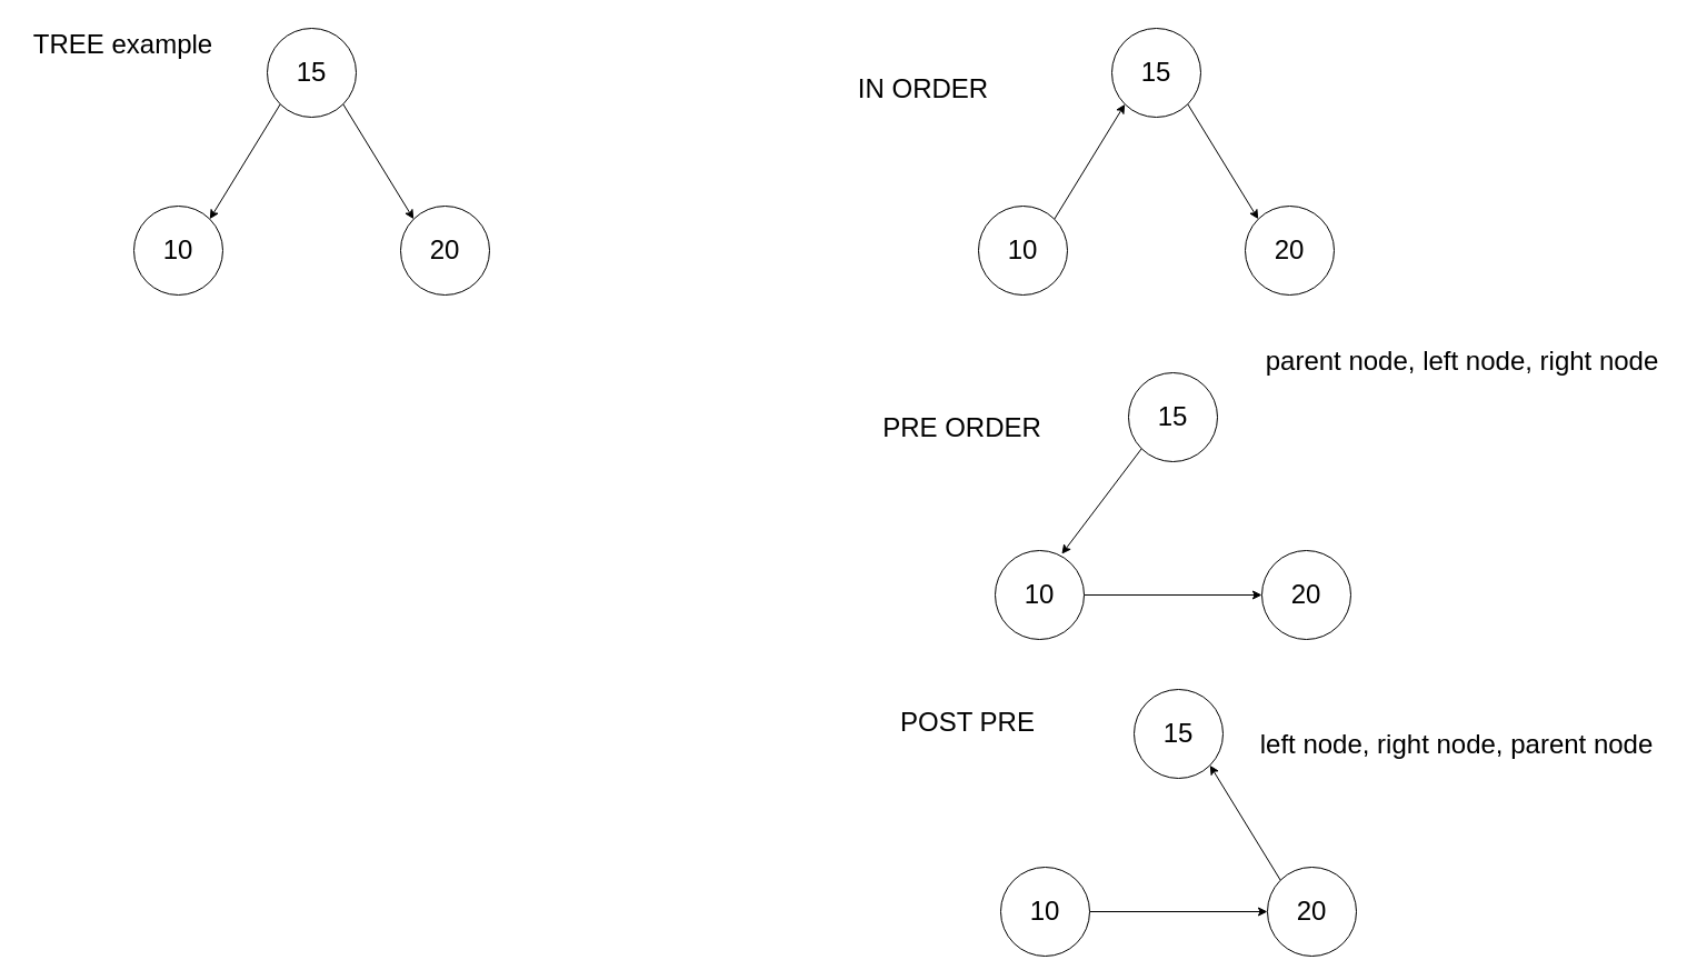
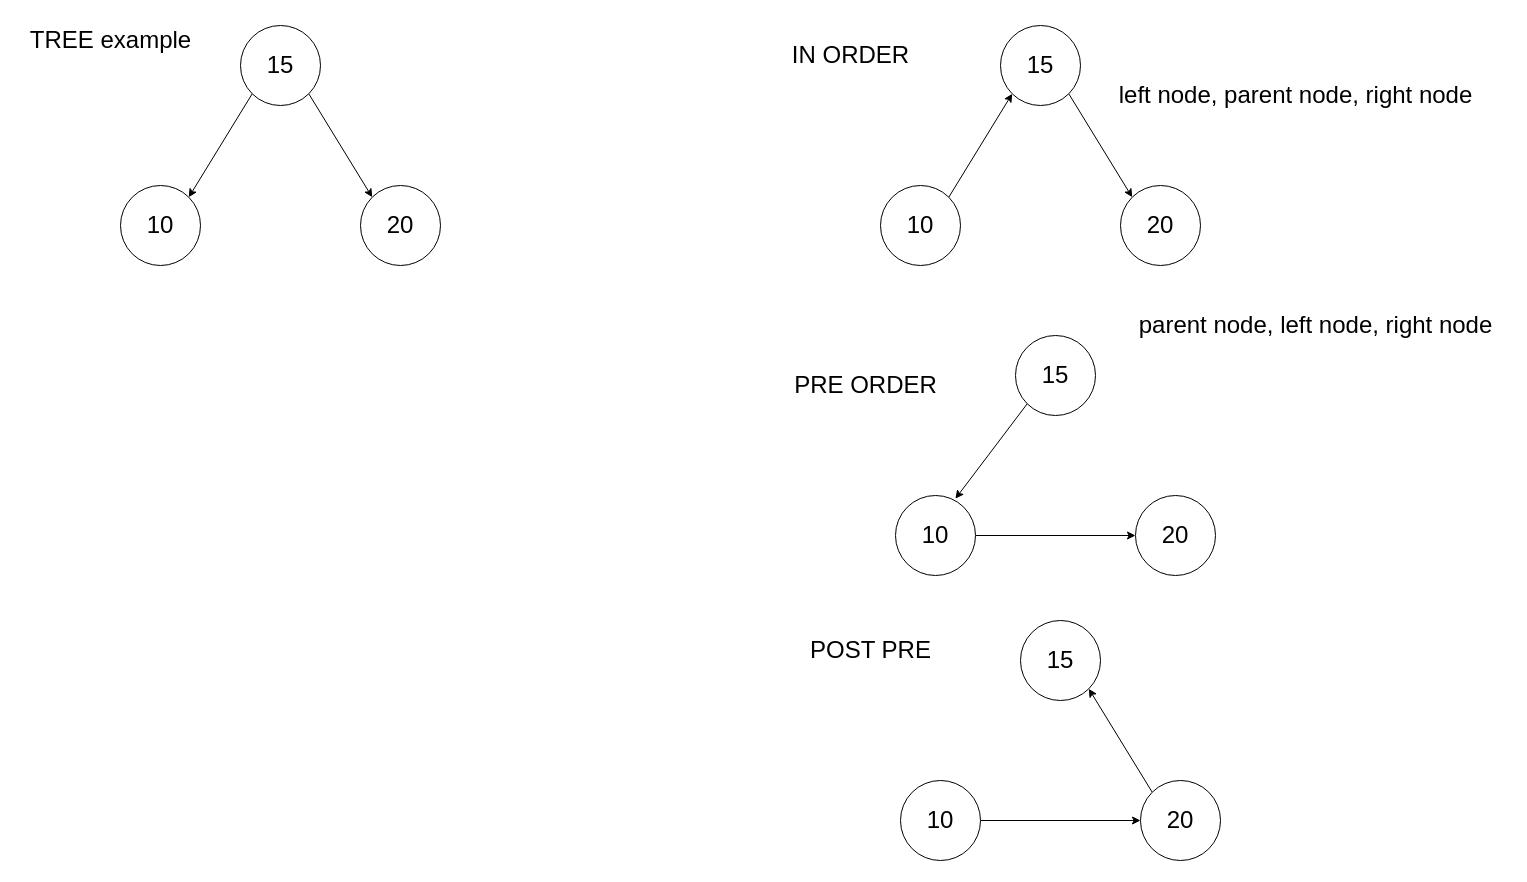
  <mxCell id="0" />
  <mxCell id="1" parent="0" />
  <mxCell id="2" style="edgeStyle=none;html=1;exitX=1;exitY=1;exitDx=0;exitDy=0;entryX=0;entryY=0;entryDx=0;entryDy=0;fontSize=24;" edge="1" parent="1" source="4" target="6"><mxGeometry relative="1" as="geometry" /></mxCell>
  <mxCell id="3" style="edgeStyle=none;html=1;exitX=0;exitY=1;exitDx=0;exitDy=0;entryX=1;entryY=0;entryDx=0;entryDy=0;fontSize=24;" edge="1" parent="1" source="4" target="5"><mxGeometry relative="1" as="geometry" /></mxCell>
  <mxCell id="4" value="&lt;font style=&quot;font-size: 24px;&quot;&gt;15&lt;/font&gt;" style="ellipse;whiteSpace=wrap;html=1;aspect=fixed;" vertex="1" parent="1"><mxGeometry x="240" y="25" width="80" height="80" as="geometry" /></mxCell>
  <mxCell id="5" value="&lt;font style=&quot;font-size: 24px;&quot;&gt;10&lt;/font&gt;" style="ellipse;whiteSpace=wrap;html=1;aspect=fixed;" vertex="1" parent="1"><mxGeometry x="120" y="185" width="80" height="80" as="geometry" /></mxCell>
  <mxCell id="6" value="&lt;font style=&quot;font-size: 24px;&quot;&gt;20&lt;/font&gt;" style="ellipse;whiteSpace=wrap;html=1;aspect=fixed;" vertex="1" parent="1"><mxGeometry x="360" y="185" width="80" height="80" as="geometry" /></mxCell>
  <mxCell id="7" value="TREE example" style="text;html=1;align=center;verticalAlign=middle;resizable=0;points=[];autosize=1;strokeColor=none;fillColor=none;fontSize=24;" vertex="1" parent="1"><mxGeometry x="20" y="20" width="180" height="40" as="geometry" /></mxCell>
  <mxCell id="8" style="edgeStyle=none;html=1;exitX=0;exitY=1;exitDx=0;exitDy=0;entryX=0.749;entryY=0.04;entryDx=0;entryDy=0;entryPerimeter=0;fontSize=24;" edge="1" parent="1" source="9" target="11"><mxGeometry relative="1" as="geometry" /></mxCell>
  <mxCell id="9" value="&lt;font style=&quot;font-size: 24px;&quot;&gt;15&lt;/font&gt;" style="ellipse;whiteSpace=wrap;html=1;aspect=fixed;" vertex="1" parent="1"><mxGeometry x="1015" y="335" width="80" height="80" as="geometry" /></mxCell>
  <mxCell id="10" style="edgeStyle=none;html=1;exitX=1;exitY=0.5;exitDx=0;exitDy=0;entryX=0;entryY=0.5;entryDx=0;entryDy=0;fontSize=24;" edge="1" parent="1" source="11" target="12"><mxGeometry relative="1" as="geometry" /></mxCell>
  <mxCell id="11" value="&lt;font style=&quot;font-size: 24px;&quot;&gt;10&lt;/font&gt;" style="ellipse;whiteSpace=wrap;html=1;aspect=fixed;" vertex="1" parent="1"><mxGeometry x="895" y="495" width="80" height="80" as="geometry" /></mxCell>
  <mxCell id="12" value="&lt;font style=&quot;font-size: 24px;&quot;&gt;20&lt;/font&gt;" style="ellipse;whiteSpace=wrap;html=1;aspect=fixed;" vertex="1" parent="1"><mxGeometry x="1135" y="495" width="80" height="80" as="geometry" /></mxCell>
  <mxCell id="13" value="PRE ORDER" style="text;html=1;align=center;verticalAlign=middle;resizable=0;points=[];autosize=1;strokeColor=none;fillColor=none;fontSize=24;" vertex="1" parent="1"><mxGeometry x="780" y="365" width="170" height="40" as="geometry" /></mxCell>
  <mxCell id="14" value="&lt;font style=&quot;font-size: 24px;&quot;&gt;15&lt;/font&gt;" style="ellipse;whiteSpace=wrap;html=1;aspect=fixed;" vertex="1" parent="1"><mxGeometry x="1020" y="620" width="80" height="80" as="geometry" /></mxCell>
  <mxCell id="15" style="edgeStyle=none;html=1;exitX=1;exitY=0.5;exitDx=0;exitDy=0;entryX=0;entryY=0.5;entryDx=0;entryDy=0;fontSize=24;" edge="1" parent="1" source="16" target="18"><mxGeometry relative="1" as="geometry" /></mxCell>
  <mxCell id="16" value="&lt;font style=&quot;font-size: 24px;&quot;&gt;10&lt;/font&gt;" style="ellipse;whiteSpace=wrap;html=1;aspect=fixed;" vertex="1" parent="1"><mxGeometry x="900" y="780" width="80" height="80" as="geometry" /></mxCell>
  <mxCell id="17" style="edgeStyle=none;html=1;exitX=0;exitY=0;exitDx=0;exitDy=0;entryX=1;entryY=1;entryDx=0;entryDy=0;fontSize=24;" edge="1" parent="1" source="18" target="14"><mxGeometry relative="1" as="geometry" /></mxCell>
  <mxCell id="18" value="&lt;font style=&quot;font-size: 24px;&quot;&gt;20&lt;/font&gt;" style="ellipse;whiteSpace=wrap;html=1;aspect=fixed;" vertex="1" parent="1"><mxGeometry x="1140" y="780" width="80" height="80" as="geometry" /></mxCell>
  <mxCell id="19" value="POST PRE" style="text;html=1;align=center;verticalAlign=middle;resizable=0;points=[];autosize=1;strokeColor=none;fillColor=none;fontSize=24;" vertex="1" parent="1"><mxGeometry x="780" y="630" width="180" height="40" as="geometry" /></mxCell>
  <mxCell id="20" value="parent node, left node, right node" style="text;html=1;align=center;verticalAlign=middle;resizable=0;points=[];autosize=1;strokeColor=none;fillColor=none;fontSize=24;" vertex="1" parent="1"><mxGeometry x="1125" y="305" width="380" height="40" as="geometry" /></mxCell>
- <mxCell id="21" value="left node, right node, parent node" style="text;html=1;align=center;verticalAlign=middle;resizable=0;points=[];autosize=1;strokeColor=none;fillColor=none;fontSize=24;" vertex="1" parent="1"><mxGeometry x="1120" y="650" width="380" height="40" as="geometry" /></mxCell>
  <mxCell id="22" style="edgeStyle=none;html=1;exitX=1;exitY=1;exitDx=0;exitDy=0;entryX=0;entryY=0;entryDx=0;entryDy=0;fontSize=24;" edge="1" parent="1" source="23" target="26"><mxGeometry relative="1" as="geometry" /></mxCell>
  <mxCell id="23" value="&lt;font style=&quot;font-size: 24px;&quot;&gt;15&lt;/font&gt;" style="ellipse;whiteSpace=wrap;html=1;aspect=fixed;" vertex="1" parent="1"><mxGeometry x="1000" y="25" width="80" height="80" as="geometry" /></mxCell>
  <mxCell id="24" style="edgeStyle=none;html=1;exitX=1;exitY=0;exitDx=0;exitDy=0;entryX=0;entryY=1;entryDx=0;entryDy=0;fontSize=24;" edge="1" parent="1" source="25" target="23"><mxGeometry relative="1" as="geometry" /></mxCell>
  <mxCell id="25" value="&lt;font style=&quot;font-size: 24px;&quot;&gt;10&lt;/font&gt;" style="ellipse;whiteSpace=wrap;html=1;aspect=fixed;" vertex="1" parent="1"><mxGeometry x="880" y="185" width="80" height="80" as="geometry" /></mxCell>
  <mxCell id="26" value="&lt;font style=&quot;font-size: 24px;&quot;&gt;20&lt;/font&gt;" style="ellipse;whiteSpace=wrap;html=1;aspect=fixed;" vertex="1" parent="1"><mxGeometry x="1120" y="185" width="80" height="80" as="geometry" /></mxCell>
- <mxCell id="27" value="IN ORDER" style="text;html=1;align=center;verticalAlign=middle;resizable=0;points=[];autosize=1;strokeColor=none;fillColor=none;fontSize=24;" vertex="1" parent="1"><mxGeometry x="760" y="60" width="140" height="40" as="geometry" /></mxCell>
+ <mxCell id="27" value="IN ORDER" style="text;html=1;align=center;verticalAlign=middle;resizable=0;points=[];autosize=1;strokeColor=none;fillColor=none;fontSize=24;" vertex="1" parent="1"><mxGeometry x="780" y="35" width="140" height="40" as="geometry" /></mxCell>
+ <mxCell id="28" value="left node, parent node, right node" style="text;html=1;align=center;verticalAlign=middle;resizable=0;points=[];autosize=1;strokeColor=none;fillColor=none;fontSize=24;" vertex="1" parent="1"><mxGeometry x="1105" y="75" width="380" height="40" as="geometry" /></mxCell>
